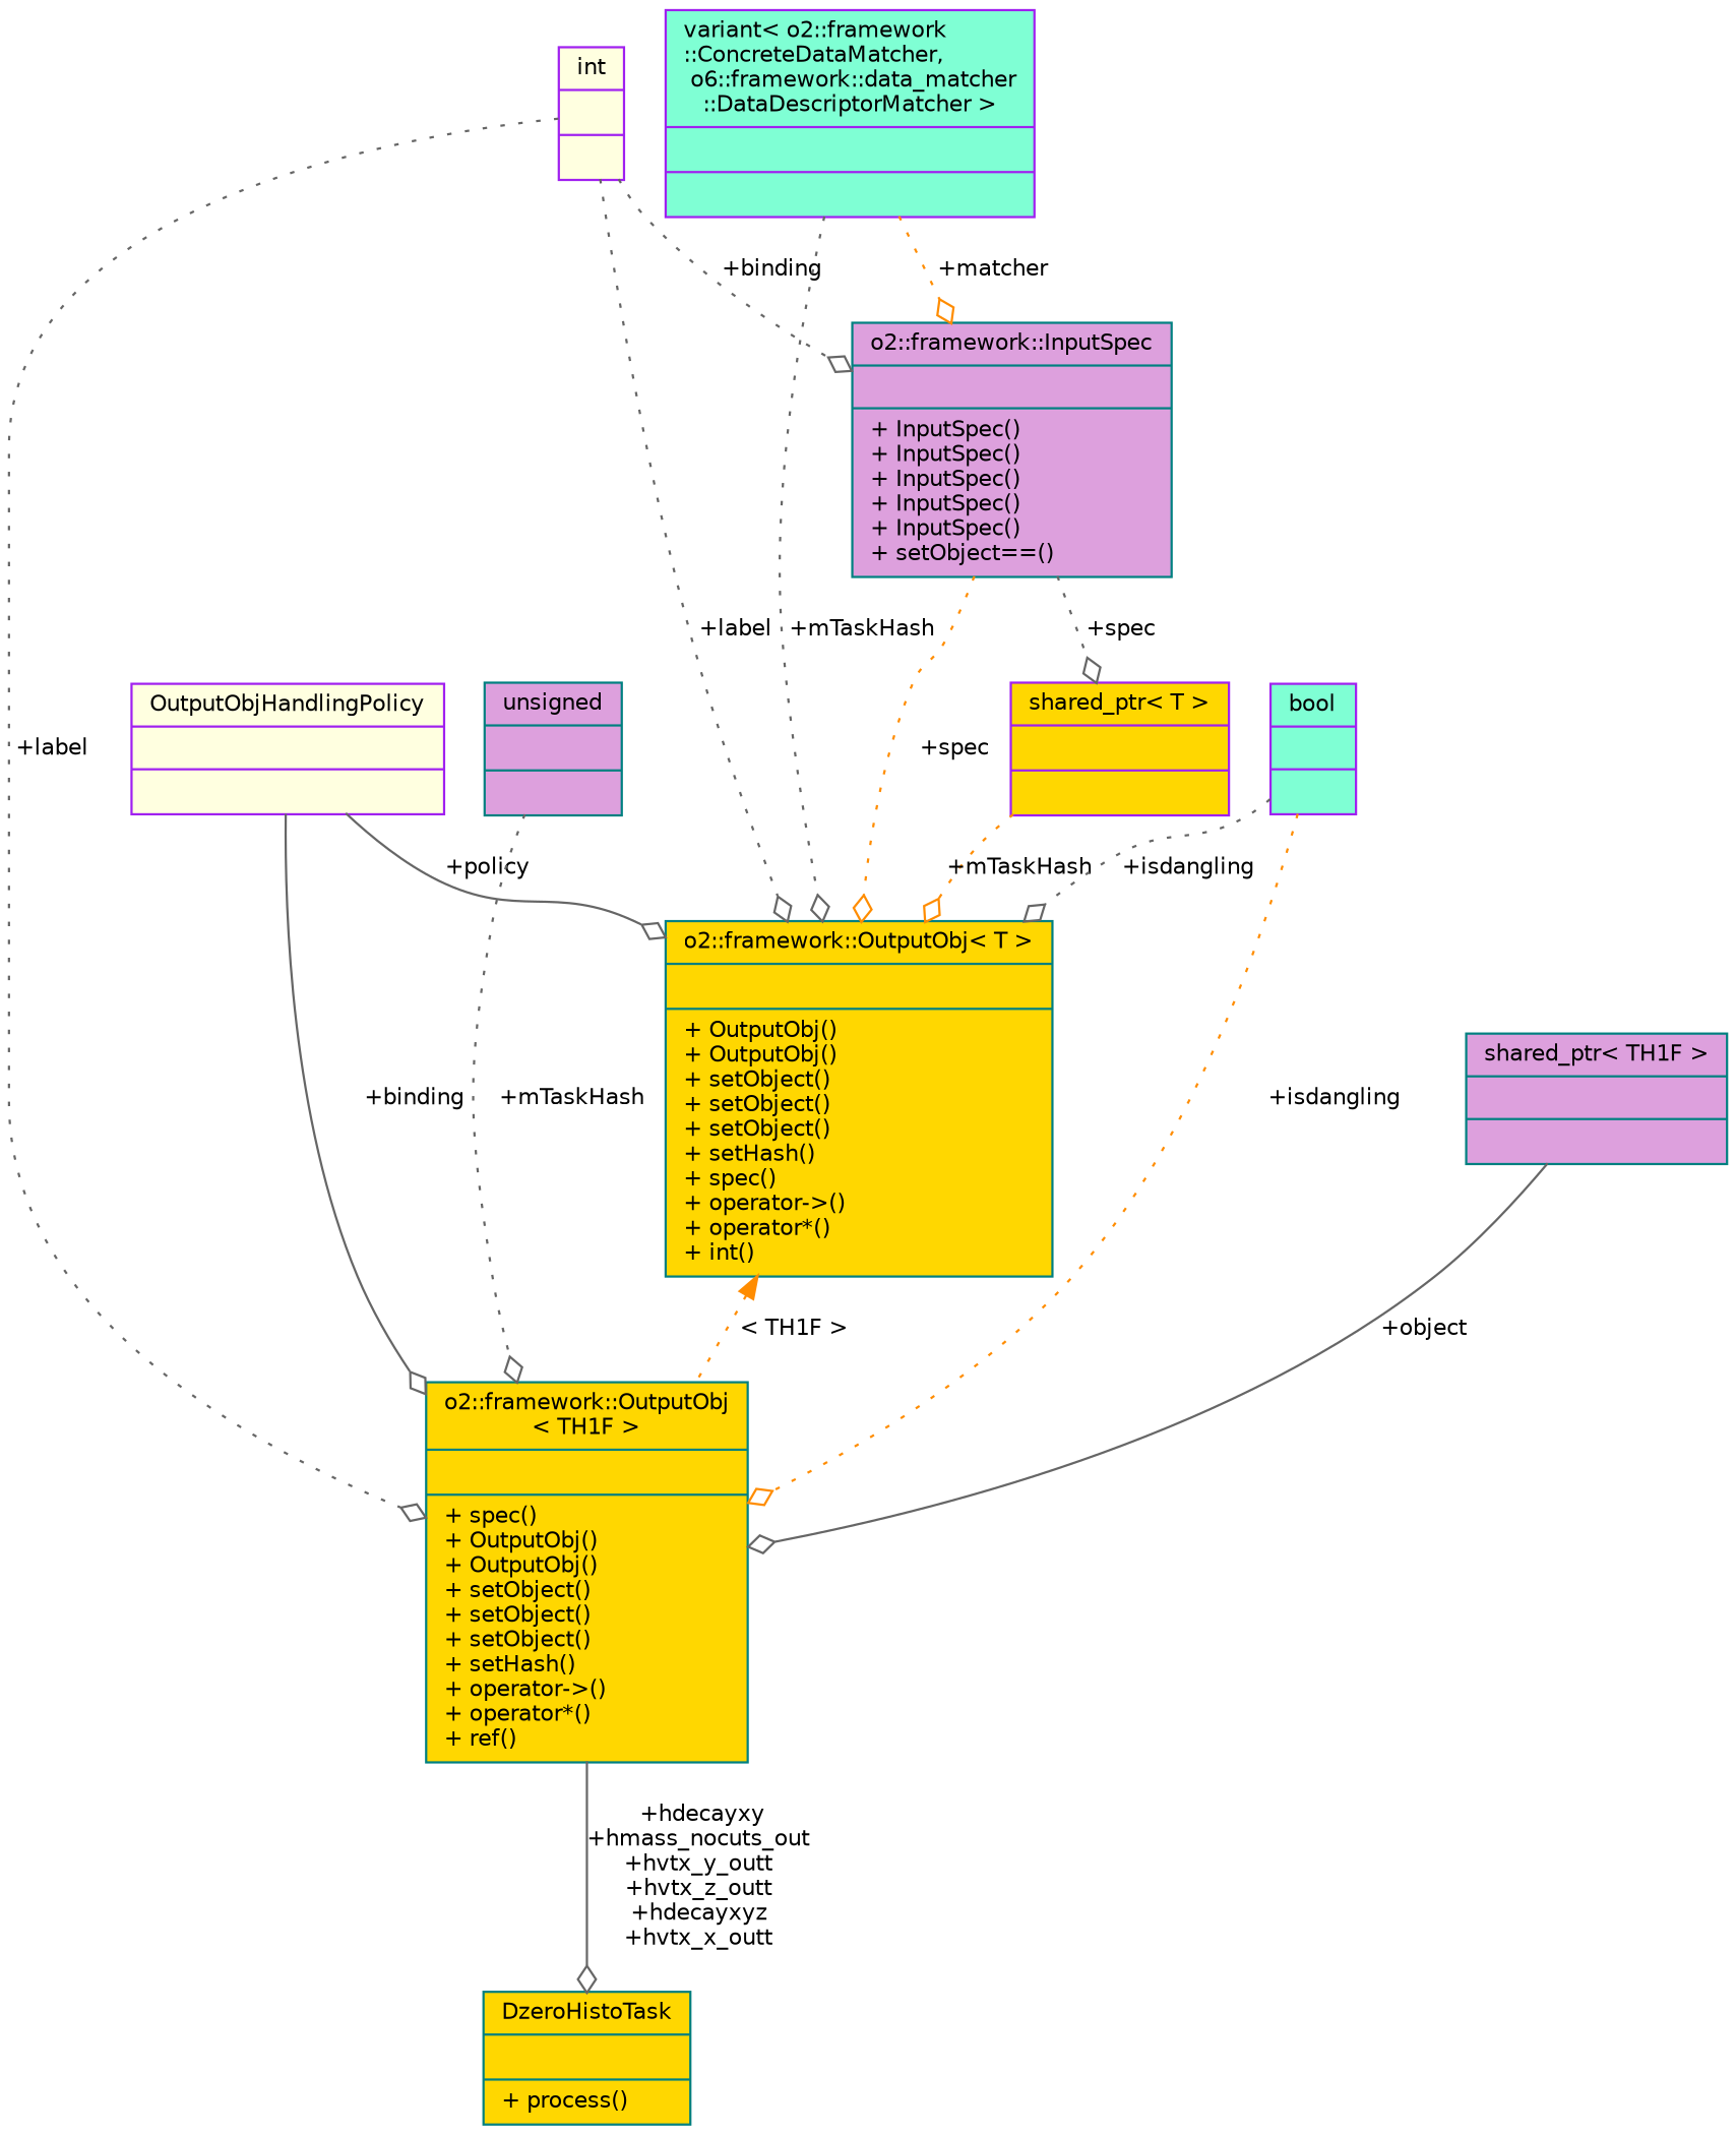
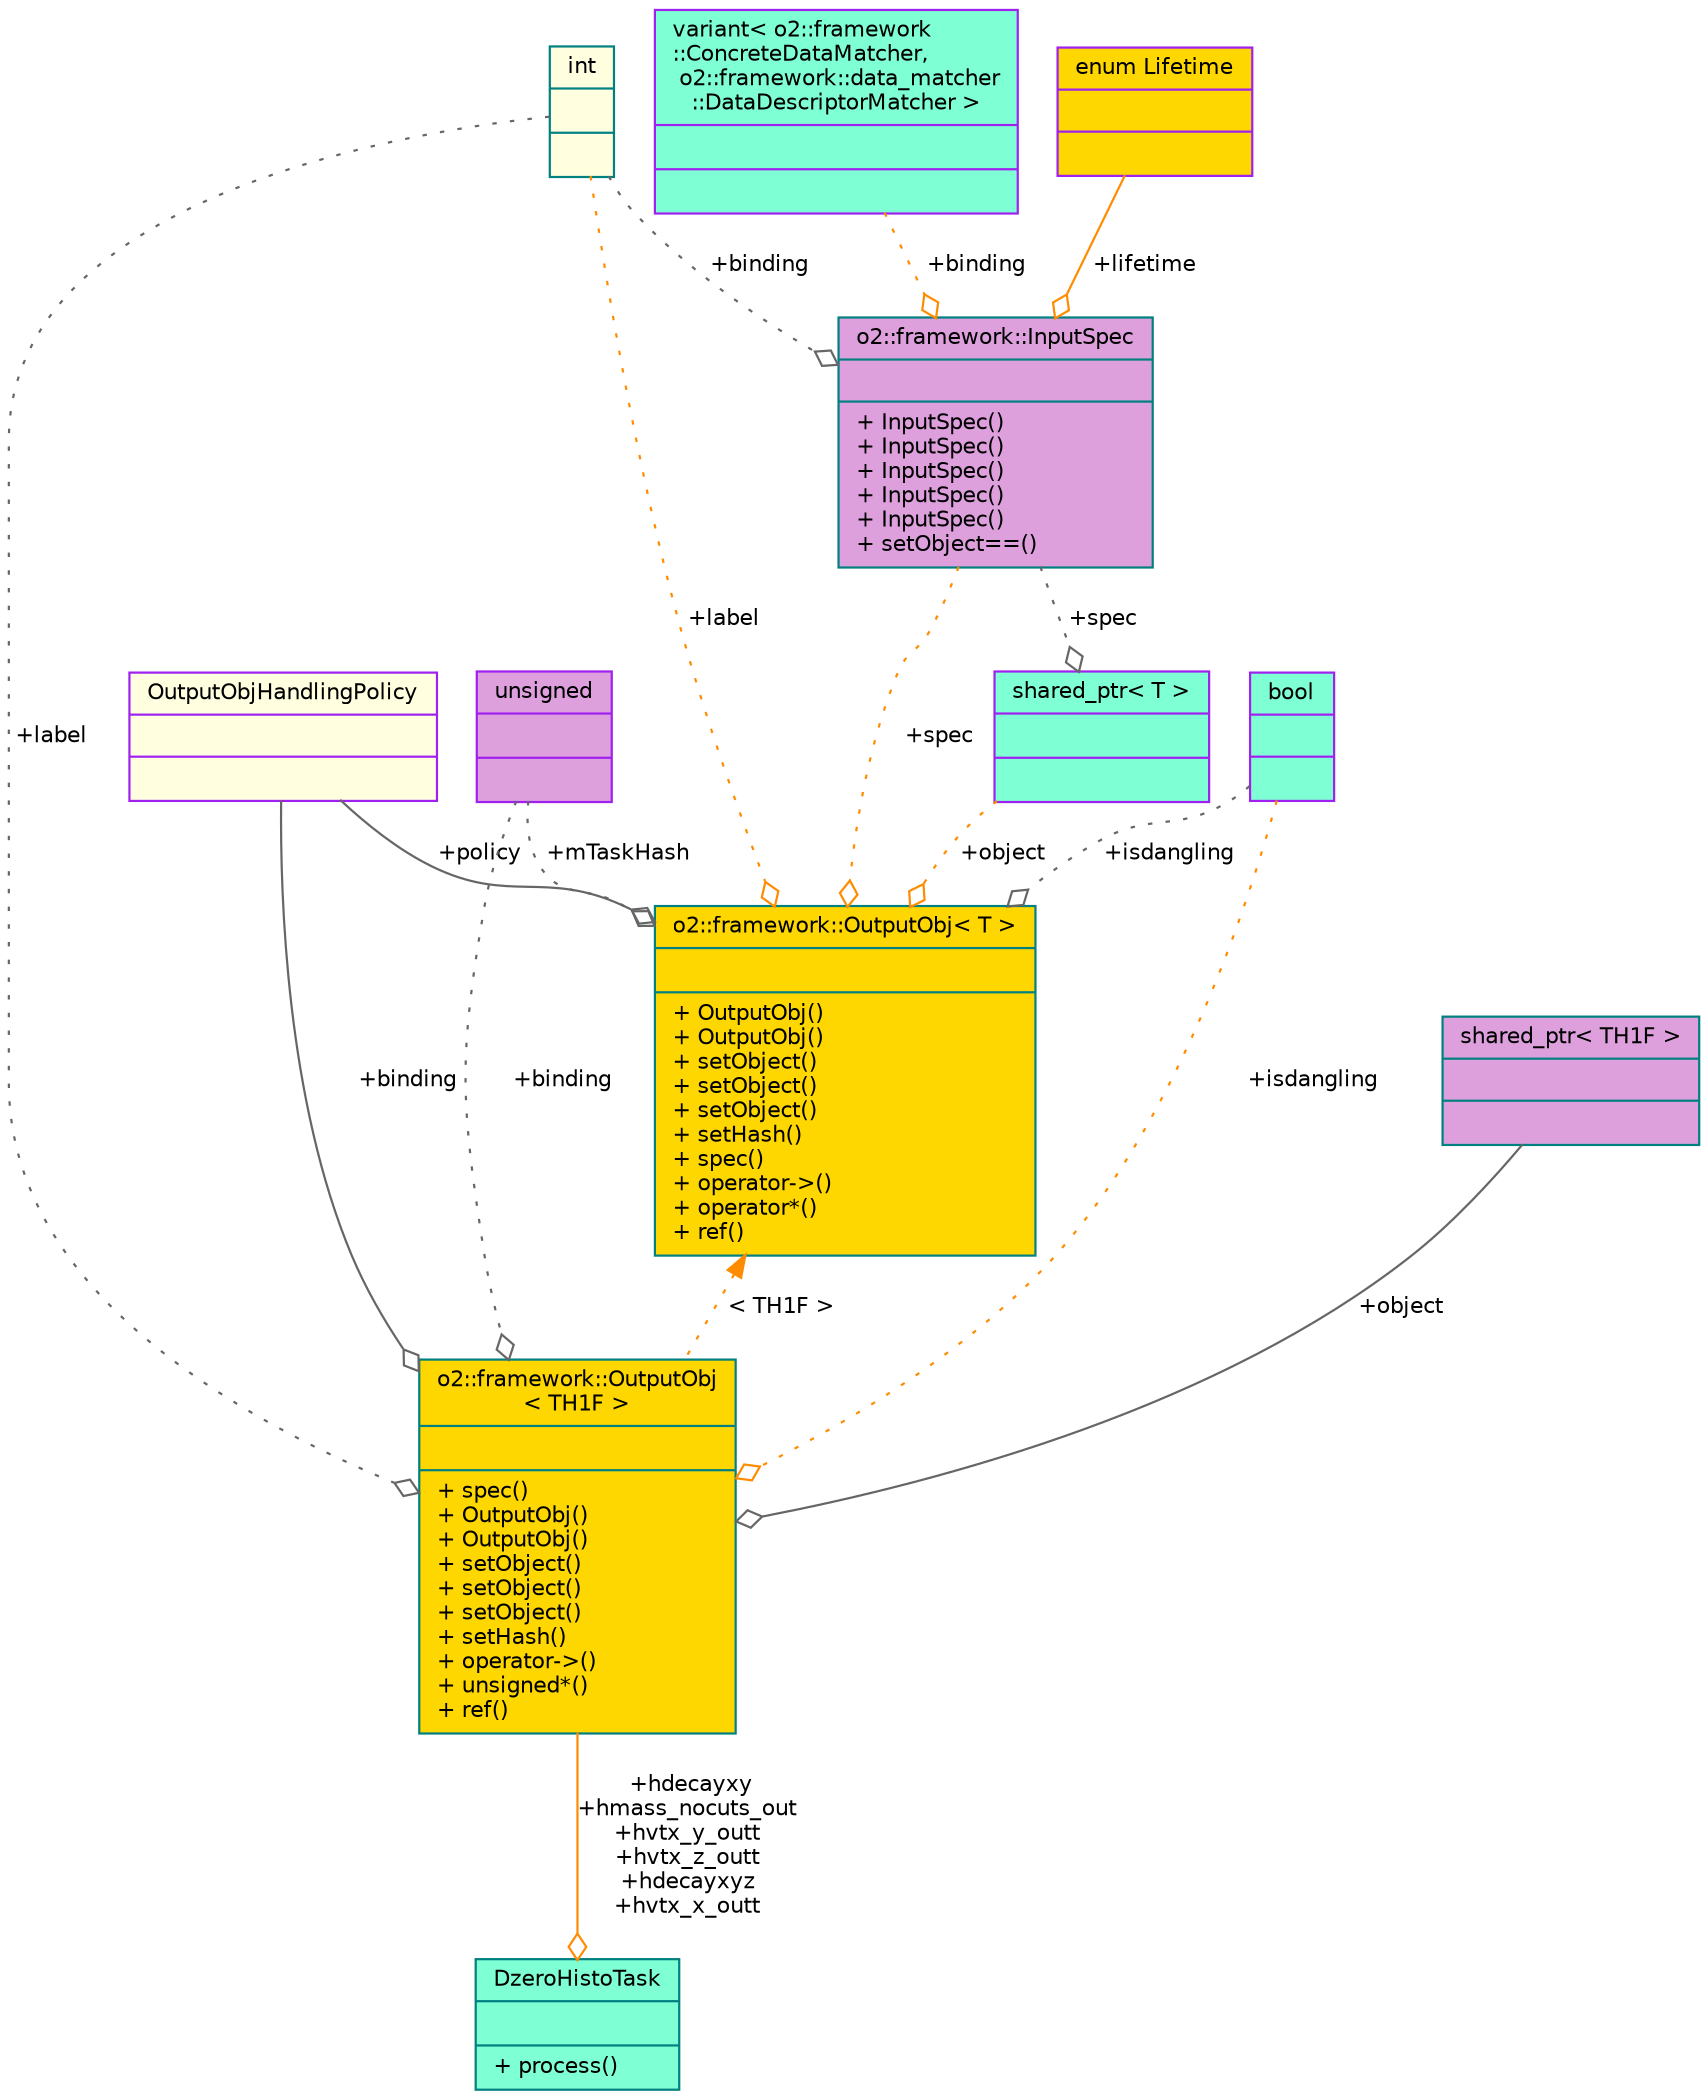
  digraph {
    node [color=purple fillcolor=gold fontname=Helvetica fontsize=10 shape=record style=filled]
    edge [arrowhead=odiamond color=gray40 fontname=Helvetica fontsize=10 labelfontname=Helvetica labelfontsize=10 style=dotted]
-   n1 [color=teal fontcolor=black height=0.2 label="{DzeroHistoTask\n||+ process()\l}" width=0.4]
-   n2 [color=teal height=0.2 label="{o2::framework::OutputObj\l\< TH1F \>\n||+ spec()\l+ OutputObj()\l+ OutputObj()\l+ setObject()\l+ setObject()\l+ setObject()\l+ setHash()\l+ operator-\>()\l+ operator*()\l+ ref()\l}" width=0.4]
+   n1 [color=teal fillcolor=aquamarine fontcolor=black height=0.2 label="{DzeroHistoTask\n||+ process()\l}" width=0.4]
+   n2 [color=teal height=0.2 label="{o2::framework::OutputObj\l\< TH1F \>\n||+ spec()\l+ OutputObj()\l+ OutputObj()\l+ setObject()\l+ setObject()\l+ setObject()\l+ setHash()\l+ operator-\>()\l+ unsigned*()\l+ ref()\l}" width=0.4]
    n3 [fillcolor=lightyellow height=0.2 label="{OutputObjHandlingPolicy\n||}" width=0.4]
-   n4 [color=teal height=0.2 label="{o2::framework::OutputObj\< T \>\n||+ OutputObj()\l+ OutputObj()\l+ setObject()\l+ setObject()\l+ setObject()\l+ setHash()\l+ spec()\l+ operator-\>()\l+ operator*()\l+ int()\l}" width=0.4]
-   n5 [fillcolor=lightyellow height=0.2 label="{int\n||}" width=0.4]
+   n4 [color=teal height=0.2 label="{o2::framework::OutputObj\< T \>\n||+ OutputObj()\l+ OutputObj()\l+ setObject()\l+ setObject()\l+ setObject()\l+ setHash()\l+ spec()\l+ operator-\>()\l+ operator*()\l+ ref()\l}" width=0.4]
+   n5 [color=teal fillcolor=lightyellow height=0.2 label="{int\n||}" width=0.4]
    n6 [color=teal fillcolor=plum height=0.2 label="{o2::framework::InputSpec\n||+ InputSpec()\l+ InputSpec()\l+ InputSpec()\l+ InputSpec()\l+ InputSpec()\l+ setObject==()\l}" width=0.4]
-   n7 [height=0.2 label="{shared_ptr\< T \>\n||}" width=0.4]
+   n7 [fillcolor=aquamarine height=0.2 label="{shared_ptr\< T \>\n||}" width=0.4]
    n8 [fillcolor=aquamarine height=0.2 label="{bool\n||}" width=0.4]
-   n10 [fillcolor=aquamarine height=0.2 label="{variant\< o2::framework\l::ConcreteDataMatcher,\l o6::framework::data_matcher\l::DataDescriptorMatcher \>\n||}" width=0.4]
-   n11 [color=teal fillcolor=plum height=0.2 label="{unsigned\n||}" width=0.4]
+   n9 [height=0.2 label="{enum Lifetime\n||}" width=0.4]
+   n10 [fillcolor=aquamarine height=0.2 label="{variant\< o2::framework\l::ConcreteDataMatcher,\l o2::framework::data_matcher\l::DataDescriptorMatcher \>\n||}" width=0.4]
+   n11 [fillcolor=plum height=0.2 label="{unsigned\n||}" width=0.4]
    n12 [color=teal fillcolor=plum height=0.2 label="{shared_ptr\< TH1F \>\n||}" width=0.4]
-   n2 -> n1 [label=" +hdecayxy\n+hmass_nocuts_out\n+hvtx_y_outt\n+hvtx_z_outt\n+hdecayxyz\n+hvtx_x_outt" style=solid]
+   n2 -> n1 [color=darkorange label=" +hdecayxy\n+hmass_nocuts_out\n+hvtx_y_outt\n+hvtx_z_outt\n+hdecayxyz\n+hvtx_x_outt" style=solid]
    n3 -> n2 [label=" +binding" style=solid]
    n3 -> n4 [label=" +policy" style=solid]
    n4 -> n2 [color=darkorange dir=back label=" \< TH1F \>" arrowhead=""]
    n5 -> n2 [label=" +label"]
-   n5 -> n4 [label=" +label"]
+   n5 -> n4 [color=darkorange label=" +label"]
    n5 -> n6 [label=" +binding"]
    n6 -> n4 [color=darkorange label=" +spec"]
    n6 -> n7 [label=" +spec"]
-   n7 -> n4 [color=darkorange label=" +mTaskHash"]
+   n7 -> n4 [color=darkorange label=" +object"]
    n8 -> n2 [color=darkorange label=" +isdangling"]
    n8 -> n4 [label=" +isdangling"]
-   n10 -> n6 [color=darkorange label=" +matcher"]
-   n11 -> n2 [label=" +mTaskHash"]
-   n10 -> n4 [label=" +mTaskHash"]
+   n9 -> n6 [color=darkorange label=" +lifetime" style=solid]
+   n10 -> n6 [color=darkorange label=" +binding"]
+   n11 -> n2 [label=" +binding"]
+   n11 -> n4 [label=" +mTaskHash"]
    n12 -> n2 [label=" +object" style=solid]
  }
